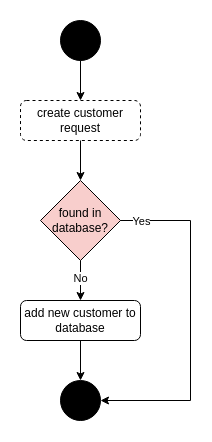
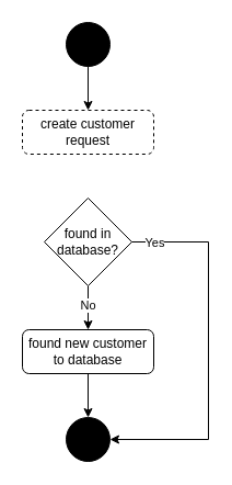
  <mxCell id="0" />
  <mxCell id="1" parent="0" />
  <mxCell id="2" value="" style="ellipse;whiteSpace=wrap;html=1;aspect=fixed;fillColor=#000000;" parent="1" vertex="1"><mxGeometry x="60" y="20" width="40" height="40" as="geometry" /></mxCell>
  <mxCell id="3" value="create customer request" style="rounded=1;whiteSpace=wrap;html=1;dashed=1;" parent="1" vertex="1"><mxGeometry x="20" y="100" width="120" height="40" as="geometry" /></mxCell>
  <mxCell id="4" style="edgeStyle=orthogonalEdgeStyle;rounded=0;orthogonalLoop=1;jettySize=auto;html=1;entryX=1;entryY=0.5;entryDx=0;entryDy=0;" parent="1" target="11" edge="1"><mxGeometry relative="1" as="geometry"><mxPoint x="100" y="560" as="targetPoint" /><mxPoint x="110" y="220" as="sourcePoint" /><Array as="points"><mxPoint x="190" y="220" /><mxPoint x="190" y="400" /></Array></mxGeometry></mxCell>
  <mxCell id="5" value="Yes" style="edgeLabel;html=1;align=center;verticalAlign=middle;resizable=0;points=[];" parent="4" vertex="1" connectable="0"><mxGeometry x="-0.852" relative="1" as="geometry"><mxPoint x="4" as="offset" /></mxGeometry></mxCell>
- <mxCell id="6" value="found in database?" style="rhombus;whiteSpace=wrap;html=1;fillColor=#f8cecc;" parent="1" vertex="1"><mxGeometry x="40" y="180" width="80" height="80" as="geometry" /></mxCell>
+ <mxCell id="6" value="found in database?" style="rhombus;whiteSpace=wrap;html=1;" parent="1" vertex="1"><mxGeometry x="40" y="180" width="80" height="80" as="geometry" /></mxCell>
  <mxCell id="7" value="" style="endArrow=classic;html=1;exitX=0.5;exitY=1;exitDx=0;exitDy=0;entryX=0.5;entryY=0;entryDx=0;entryDy=0;" parent="1" source="2" target="3" edge="1"><mxGeometry width="50" height="50" relative="1" as="geometry"><mxPoint x="50" y="290" as="sourcePoint" /><mxPoint x="79" y="90" as="targetPoint" /></mxGeometry></mxCell>
- <mxCell id="8" value="" style="endArrow=classic;html=1;entryX=0.5;entryY=0;entryDx=0;entryDy=0;exitX=0.5;exitY=1;exitDx=0;exitDy=0;" parent="1" source="3" target="6" edge="1"><mxGeometry width="50" height="50" relative="1" as="geometry"><mxPoint x="90" y="150" as="sourcePoint" /><mxPoint x="100" y="150" as="targetPoint" /></mxGeometry></mxCell>
  <mxCell id="9" value="" style="endArrow=classic;html=1;entryX=0.5;entryY=0;entryDx=0;entryDy=0;exitX=0.5;exitY=1;exitDx=0;exitDy=0;" parent="1" source="6" edge="1"><mxGeometry width="50" height="50" relative="1" as="geometry"><mxPoint x="80" y="260" as="sourcePoint" /><mxPoint x="80" y="300" as="targetPoint" /></mxGeometry></mxCell>
  <mxCell id="10" value="No" style="edgeLabel;html=1;align=center;verticalAlign=middle;resizable=0;points=[];" parent="9" vertex="1" connectable="0"><mxGeometry x="-0.152" relative="1" as="geometry"><mxPoint x="-0.21" as="offset" /></mxGeometry></mxCell>
  <mxCell id="11" value="" style="ellipse;whiteSpace=wrap;html=1;aspect=fixed;fillColor=#000000;" parent="1" vertex="1"><mxGeometry x="60" y="380" width="40" height="40" as="geometry" /></mxCell>
  <mxCell id="12" style="edgeStyle=orthogonalEdgeStyle;rounded=0;orthogonalLoop=1;jettySize=auto;html=1;entryX=0.5;entryY=0;entryDx=0;entryDy=0;" parent="1" source="13" target="11" edge="1"><mxGeometry relative="1" as="geometry" /></mxCell>
- <mxCell id="13" value="add new customer to database" style="rounded=1;whiteSpace=wrap;html=1;" parent="1" vertex="1"><mxGeometry x="20" y="300" width="120" height="40" as="geometry" /></mxCell>
+ <mxCell id="13" value="found new customer to database" style="rounded=1;whiteSpace=wrap;html=1;" parent="1" vertex="1"><mxGeometry x="20" y="300" width="120" height="40" as="geometry" /></mxCell>
